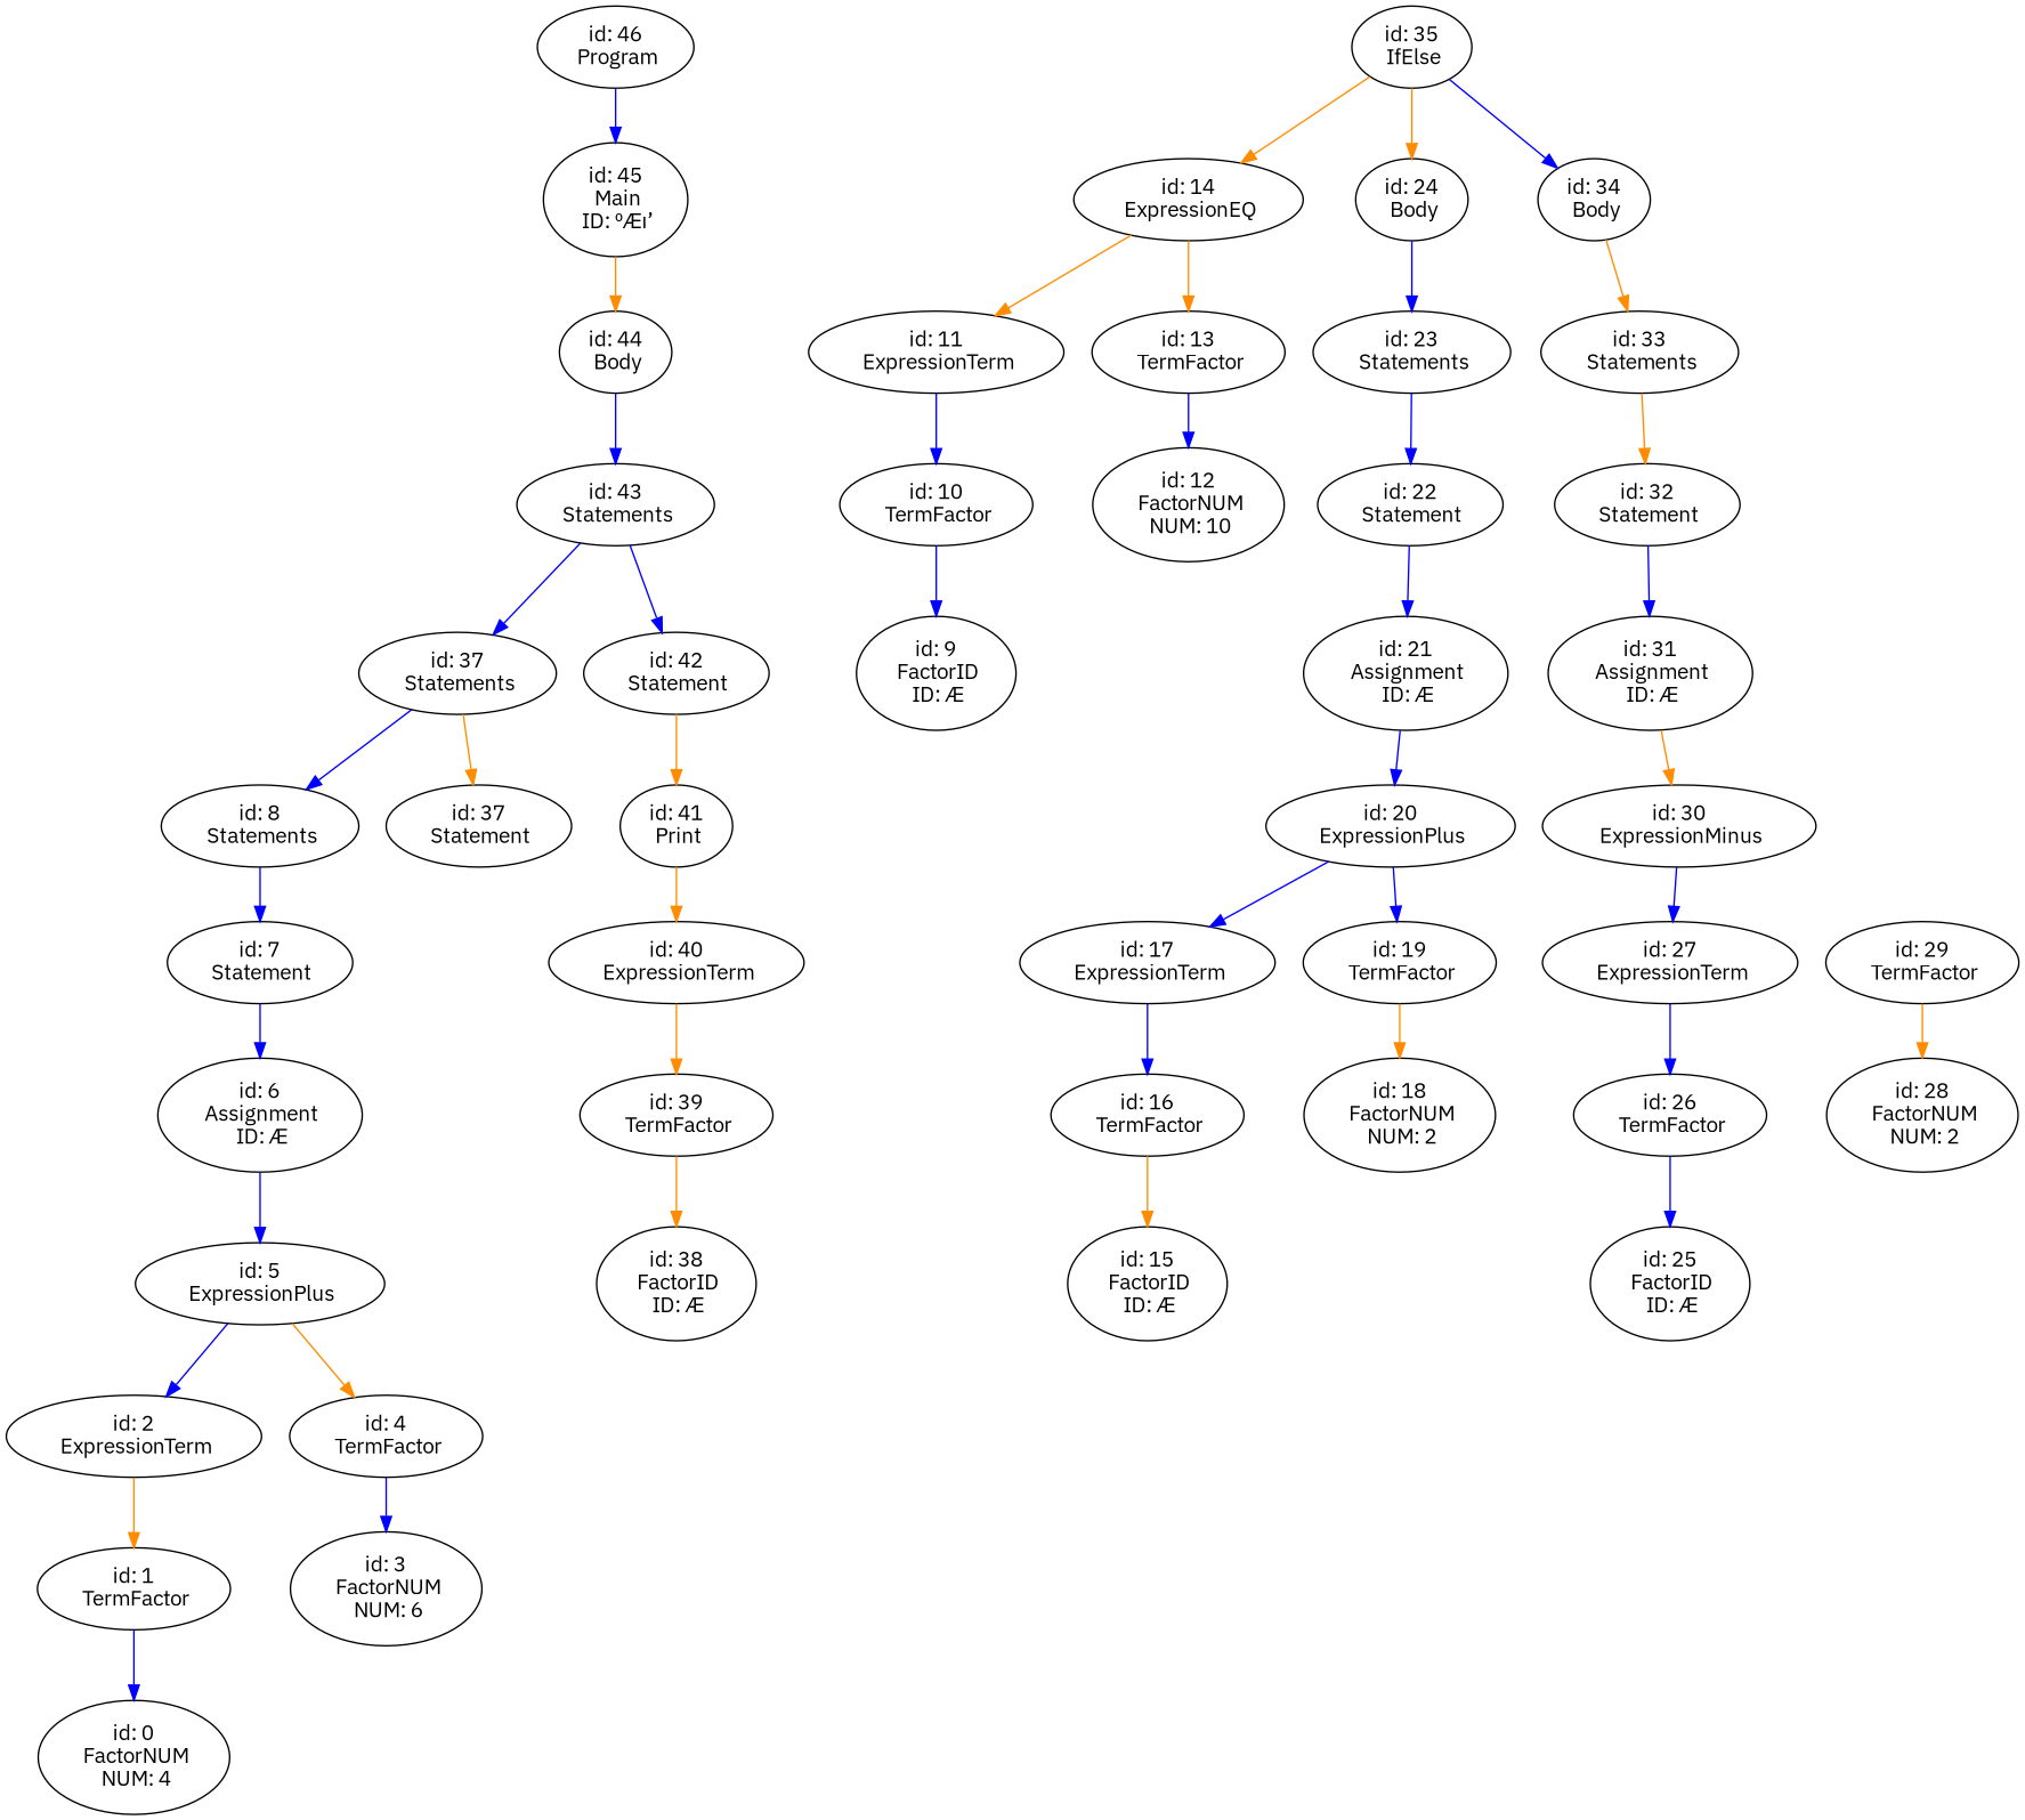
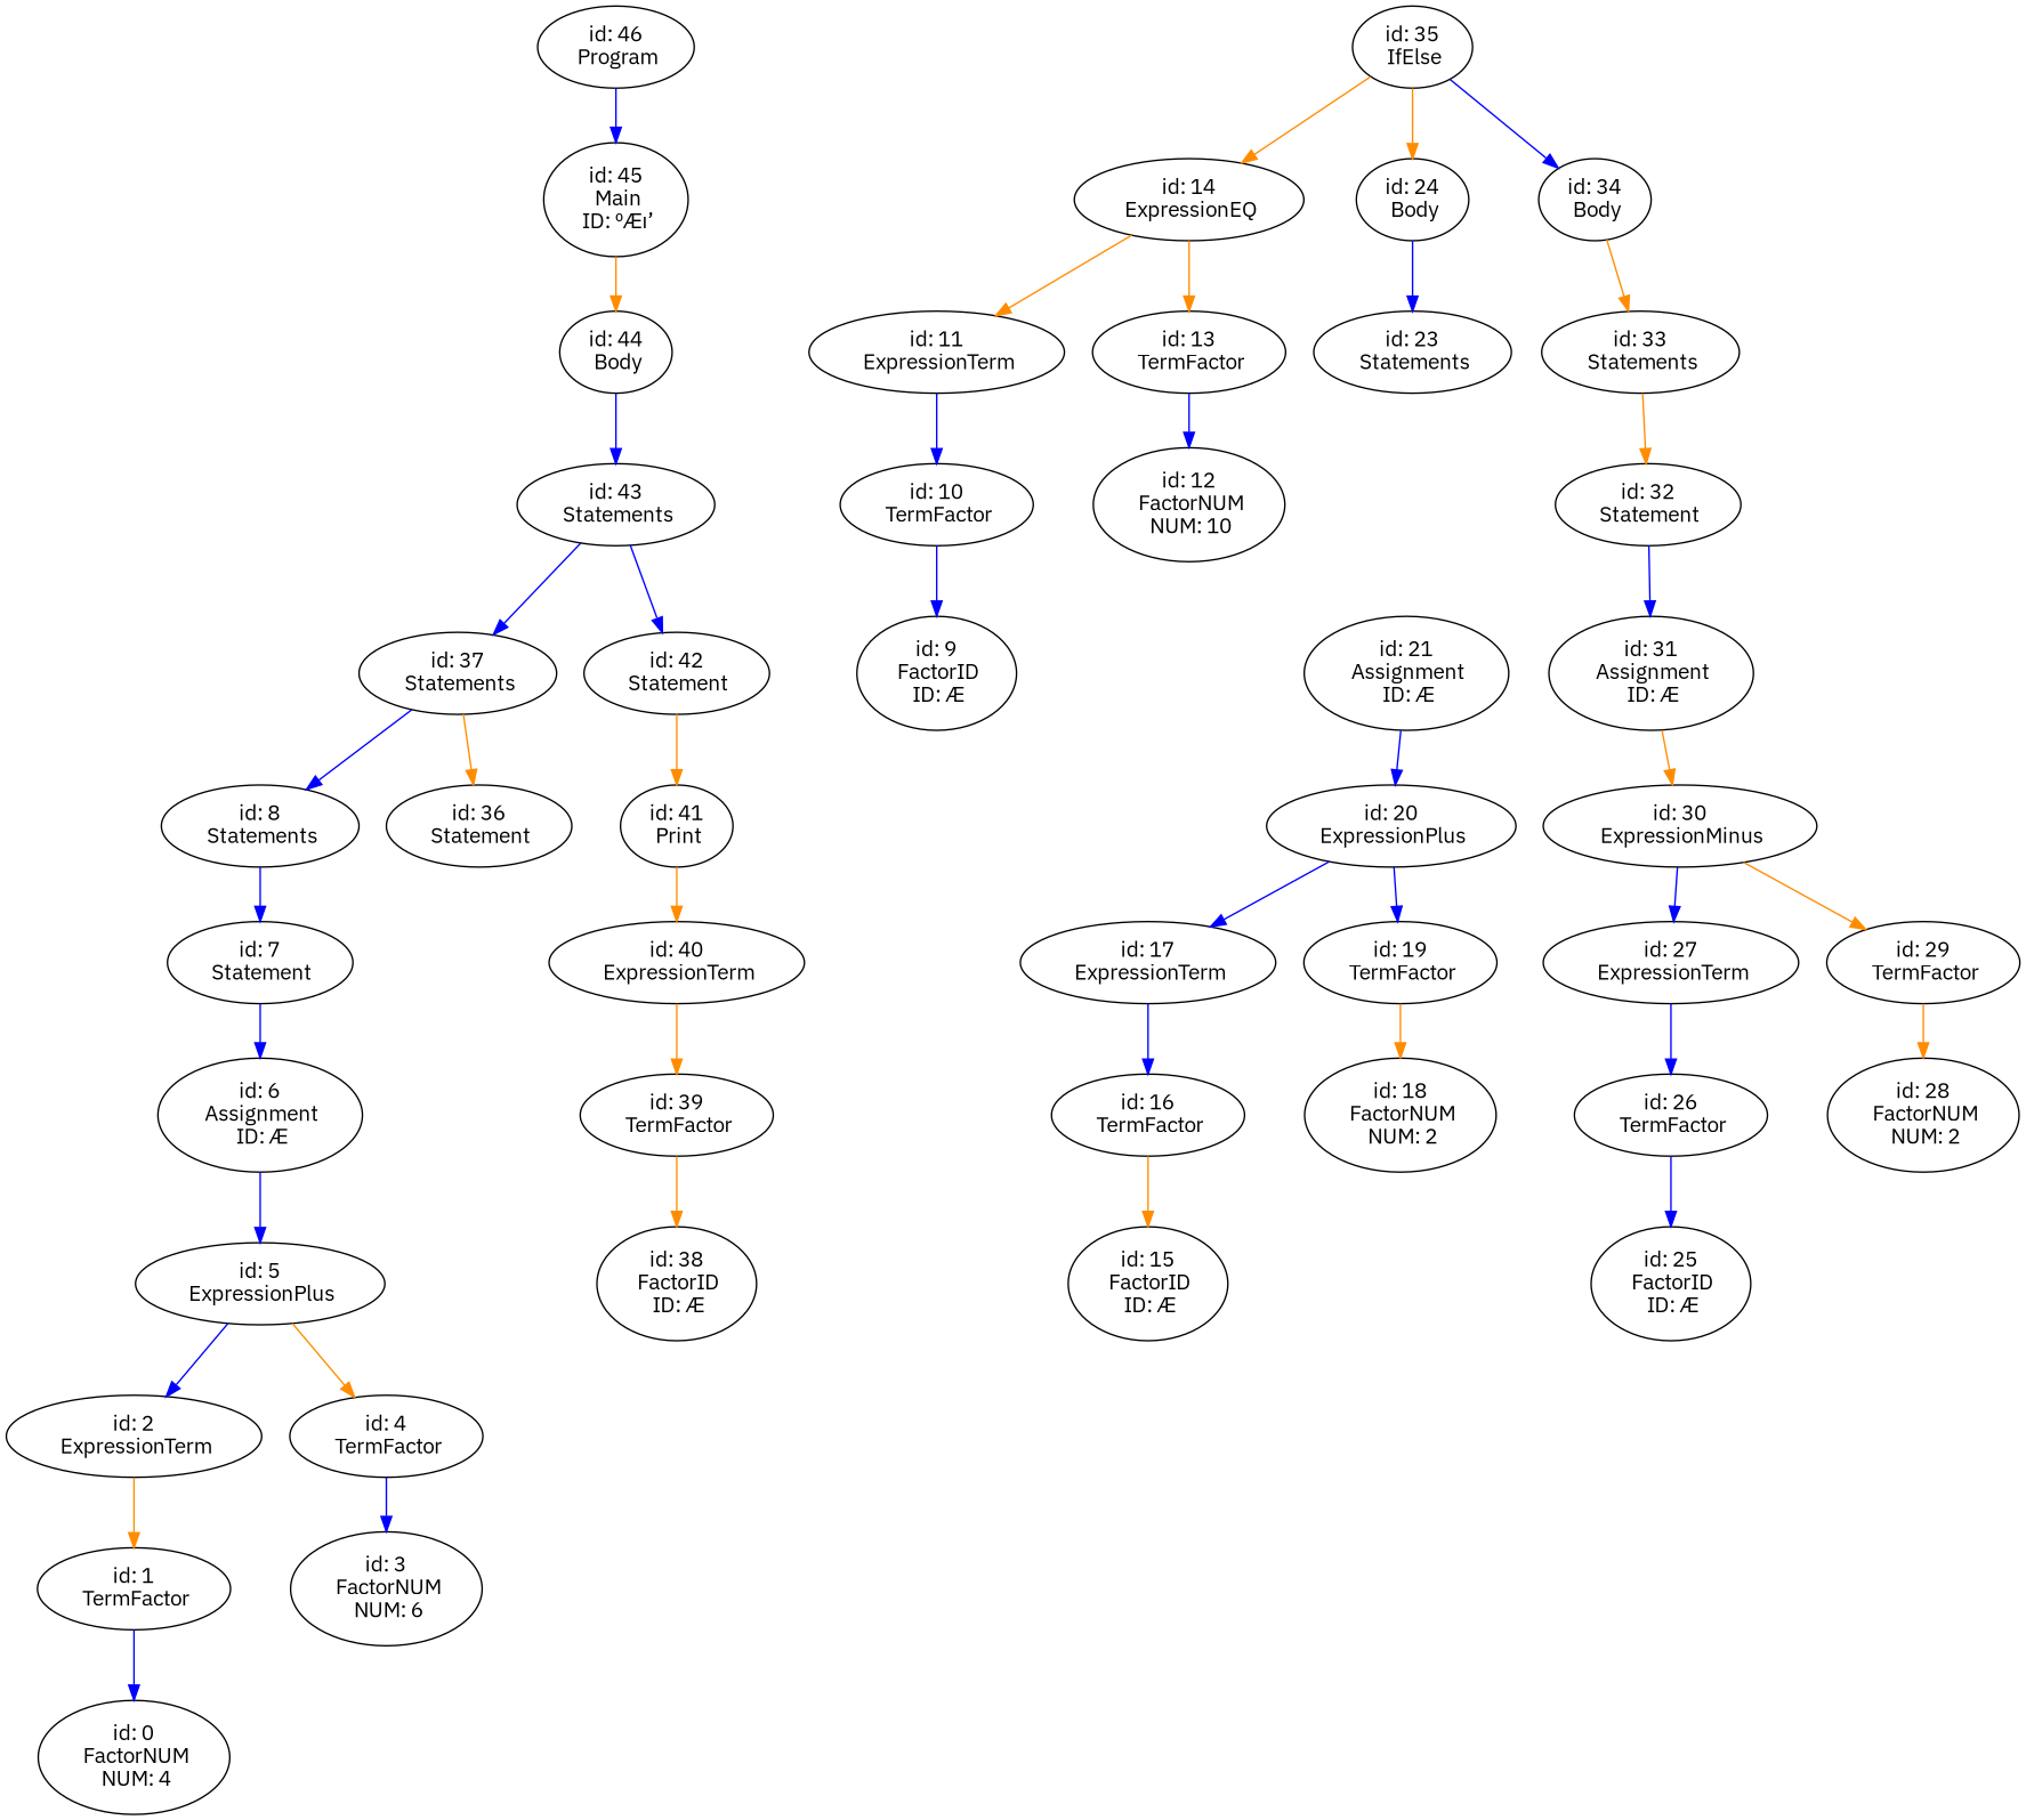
  digraph {
    fontname="IBM Plex Sans"
    node [fontname="IBM Plex Sans"]
    edge [color=blue fontname="IBM Plex Sans"]
    n1 [label="id: 46\n Program"]
    n2 [label="id: 45\n Main\n ID: ºÆı’"]
    n3 [label="id: 44\n Body"]
    n4 [label="id: 43\n Statements"]
    n5 [label="id: 37\n Statements"]
    n6 [label="id: 42\n Statement"]
    n7 [label="id: 8\n Statements"]
-   n8 [label="id: 37\n Statement"]
+   n8 [label="id: 36\n Statement"]
    n9 [label="id: 41\n Print"]
    n10 [label="id: 7\n Statement"]
    n11 [label="id: 6\n Assignment\n ID: Æ"]
    n12 [label="id: 5\n ExpressionPlus"]
    n13 [label="id: 2\n ExpressionTerm"]
    n14 [label="id: 4\n TermFactor"]
    n15 [label="id: 1\n TermFactor"]
    n16 [label="id: 3\n FactorNUM\n NUM: 6"]
    n17 [label="id: 0\n FactorNUM\n NUM: 4"]
    n18 [label="id: 35\n IfElse"]
    n19 [label="id: 14\n ExpressionEQ"]
    n20 [label="id: 24\n Body"]
    n21 [label="id: 34\n Body"]
    n22 [label="id: 11\n ExpressionTerm"]
    n23 [label="id: 13\n TermFactor"]
    n24 [label="id: 23\n Statements"]
    n25 [label="id: 33\n Statements"]
    n26 [label="id: 10\n TermFactor"]
    n27 [label="id: 12\n FactorNUM\n NUM: 10"]
    n28 [label="id: 9\n FactorID\n ID: Æ"]
-   n29 [label="id: 22\n Statement"]
    n30 [label="id: 21\n Assignment\n ID: Æ"]
    n31 [label="id: 20\n ExpressionPlus"]
    n32 [label="id: 17\n ExpressionTerm"]
    n33 [label="id: 19\n TermFactor"]
    n34 [label="id: 16\n TermFactor"]
    n35 [label="id: 18\n FactorNUM\n NUM: 2"]
    n36 [label="id: 15\n FactorID\n ID: Æ"]
    n37 [label="id: 32\n Statement"]
    n38 [label="id: 31\n Assignment\n ID: Æ"]
    n39 [label="id: 30\n ExpressionMinus"]
    n40 [label="id: 27\n ExpressionTerm"]
    n41 [label="id: 29\n TermFactor"]
    n42 [label="id: 26\n TermFactor"]
    n43 [label="id: 28\n FactorNUM\n NUM: 2"]
    n44 [label="id: 25\n FactorID\n ID: Æ"]
    n45 [label="id: 40\n ExpressionTerm"]
    n46 [label="id: 39\n TermFactor"]
    n47 [label="id: 38\n FactorID\n ID: Æ"]
    n1 -> n2
    n2 -> n3 [color=darkorange]
    n3 -> n4
    n4 -> n5
    n4 -> n6
    n5 -> n7
    n5 -> n8 [color=darkorange]
    n6 -> n9 [color=darkorange]
    n7 -> n10
    n9 -> n45 [color=darkorange]
    n10 -> n11
    n11 -> n12
    n12 -> n13
    n12 -> n14 [color=darkorange]
    n13 -> n15 [color=darkorange]
    n14 -> n16
    n15 -> n17
    n18 -> n19 [color=darkorange]
    n18 -> n20 [color=darkorange]
    n18 -> n21
    n19 -> n22 [color=darkorange]
    n19 -> n23 [color=darkorange]
    n20 -> n24
    n21 -> n25 [color=darkorange]
    n22 -> n26
    n23 -> n27
-   n24 -> n29
    n25 -> n37 [color=darkorange]
    n26 -> n28
-   n29 -> n30
    n30 -> n31
    n31 -> n32
    n31 -> n33
    n32 -> n34
    n33 -> n35 [color=darkorange]
    n34 -> n36 [color=darkorange]
    n37 -> n38
    n38 -> n39 [color=darkorange]
    n39 -> n40
+   n39 -> n41 [color=darkorange]
    n40 -> n42
    n41 -> n43 [color=darkorange]
    n42 -> n44
    n45 -> n46 [color=darkorange]
    n46 -> n47 [color=darkorange]
  }
